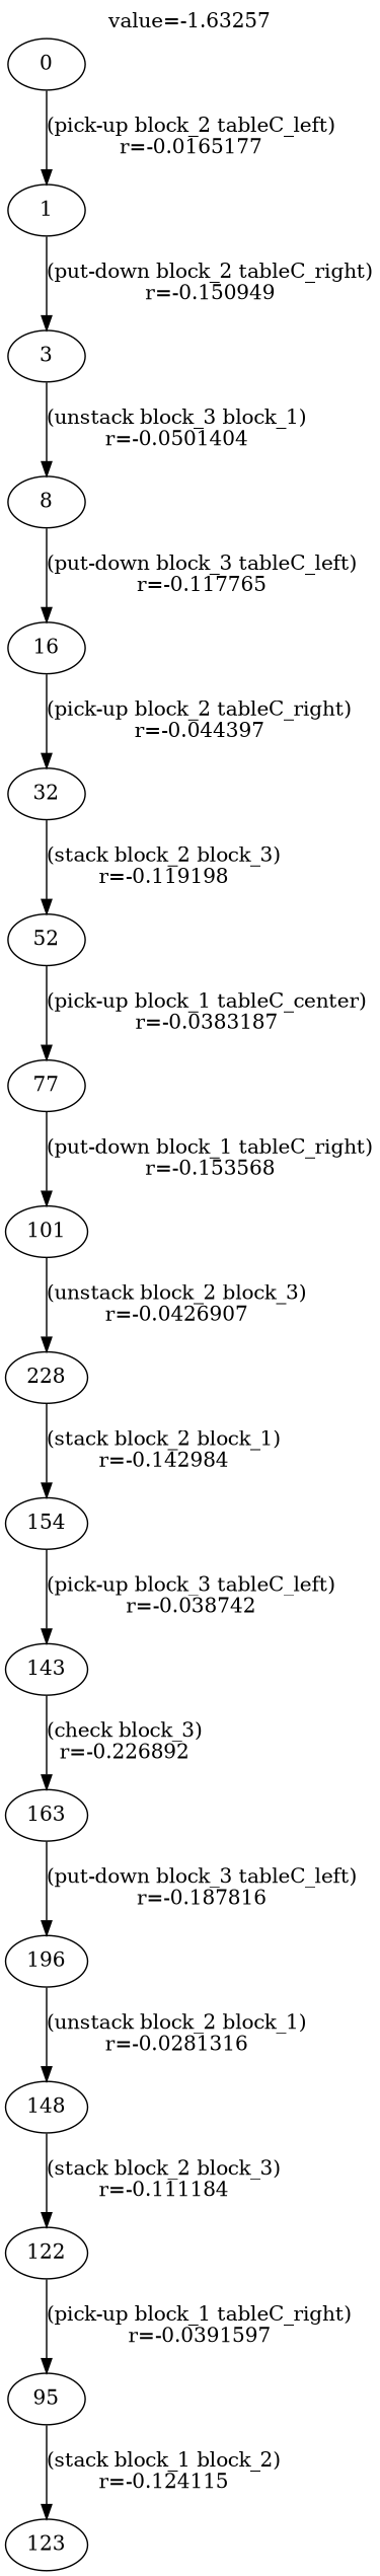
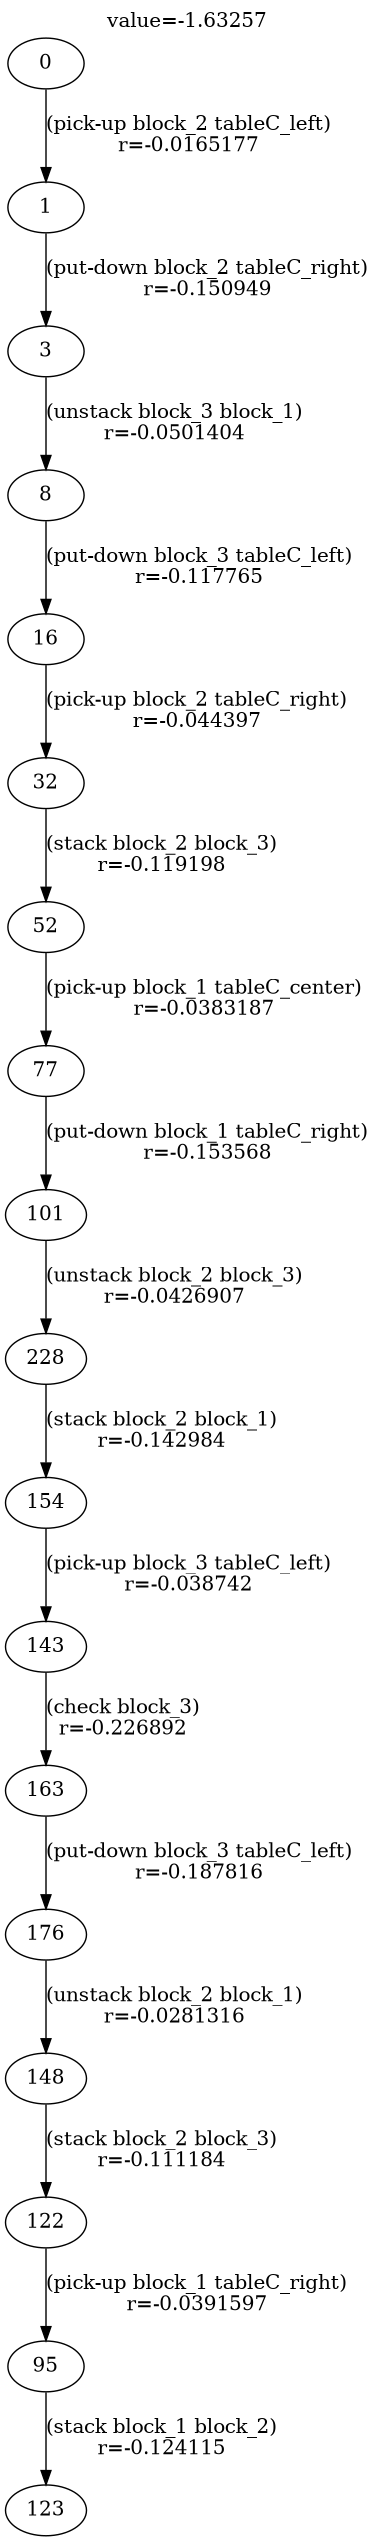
  digraph {
    label="value=-1.63257"
    labelloc=top
    0
    1
    3
    8
    16
    32
    52
    77
    101
    n10 [label=228]
    154
    143
    163
-   176 [label=196]
+   176
    148
    122
    95
    123
    0 -> 1 [label="(pick-up block_2 tableC_left)\nr=-0.0165177"]
    1 -> 3 [label="(put-down block_2 tableC_right)\nr=-0.150949"]
    3 -> 8 [label="(unstack block_3 block_1)\nr=-0.0501404"]
    8 -> 16 [label="(put-down block_3 tableC_left)\nr=-0.117765"]
    16 -> 32 [label="(pick-up block_2 tableC_right)\nr=-0.044397"]
    32 -> 52 [label="(stack block_2 block_3)\nr=-0.119198"]
    52 -> 77 [label="(pick-up block_1 tableC_center)\nr=-0.0383187"]
    77 -> 101 [label="(put-down block_1 tableC_right)\nr=-0.153568"]
    101 -> n10 [label="(unstack block_2 block_3)\nr=-0.0426907"]
    n10 -> 154 [label="(stack block_2 block_1)\nr=-0.142984"]
    154 -> 143 [label="(pick-up block_3 tableC_left)\nr=-0.038742"]
    143 -> 163 [label="(check block_3)\nr=-0.226892"]
    163 -> 176 [label="(put-down block_3 tableC_left)\nr=-0.187816"]
    176 -> 148 [label="(unstack block_2 block_1)\nr=-0.0281316"]
    148 -> 122 [label="(stack block_2 block_3)\nr=-0.111184"]
    122 -> 95 [label="(pick-up block_1 tableC_right)\nr=-0.0391597"]
    95 -> 123 [label="(stack block_1 block_2)\nr=-0.124115"]
  }
